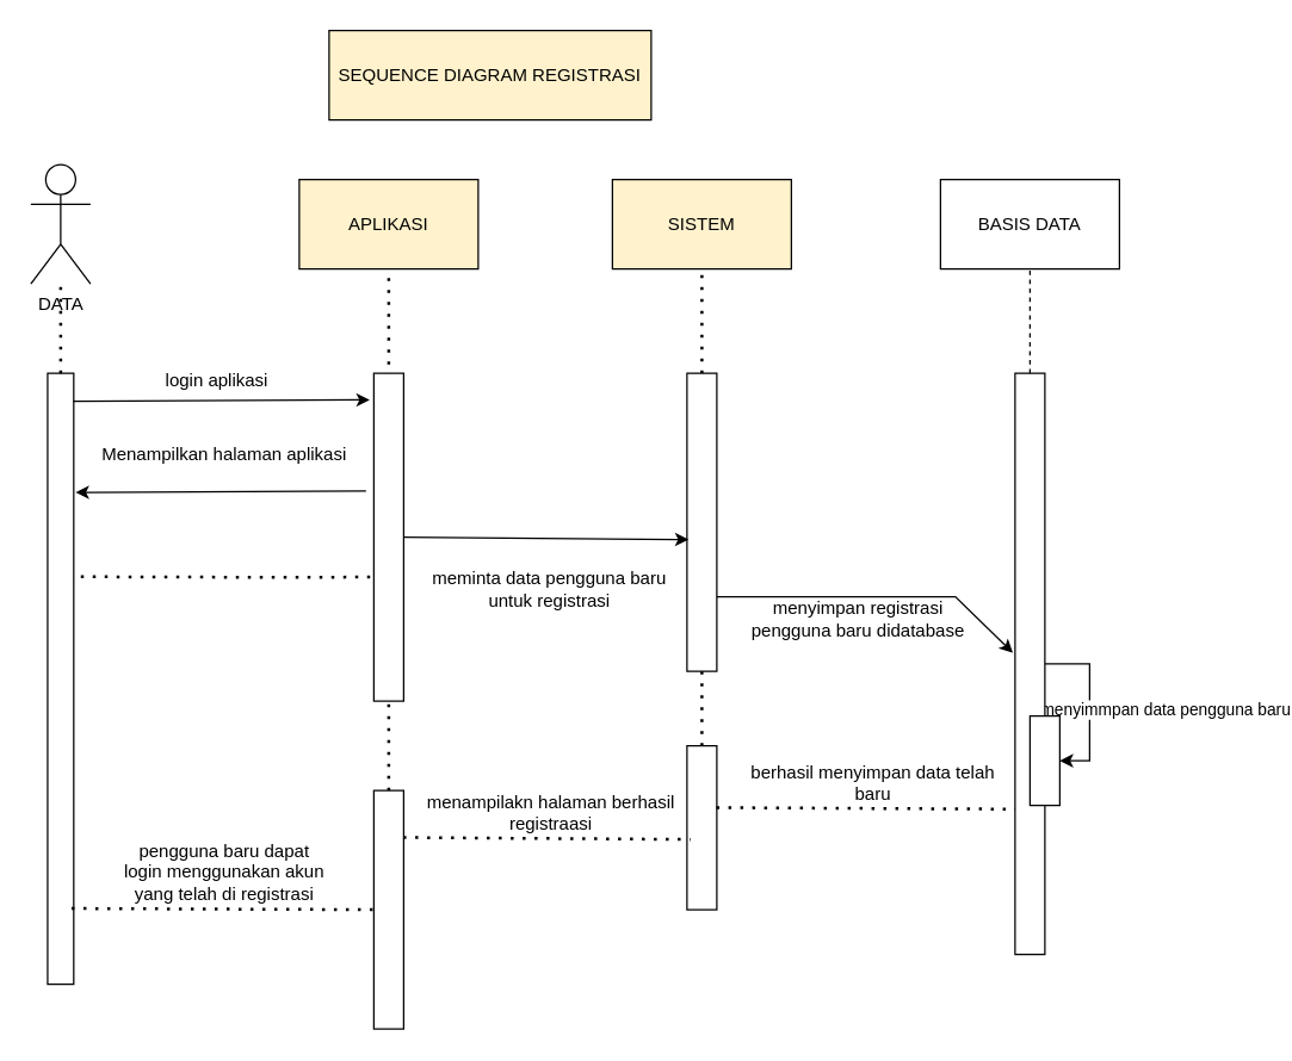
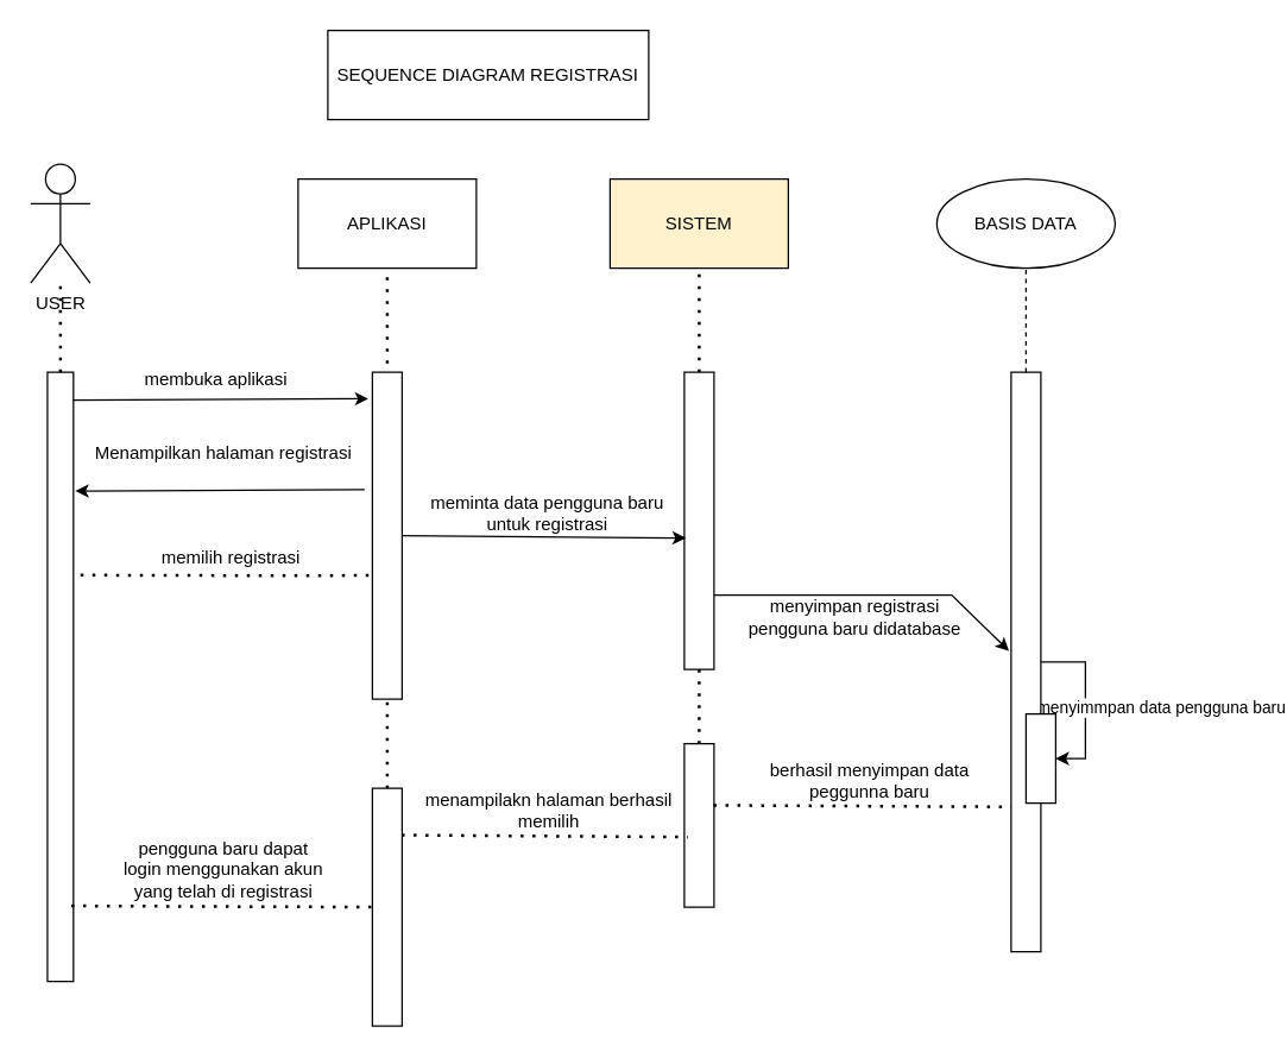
  <mxCell id="0" />
  <mxCell id="1" parent="0" />
- <mxCell id="2" value="DATA" style="shape=umlActor;verticalLabelPosition=bottom;verticalAlign=top;html=1;outlineConnect=0;" vertex="1" parent="1"><mxGeometry x="20" y="110" width="40" height="80" as="geometry" /></mxCell>
+ <mxCell id="2" value="USER" style="shape=umlActor;verticalLabelPosition=bottom;verticalAlign=top;html=1;outlineConnect=0;" vertex="1" parent="1"><mxGeometry x="20" y="110" width="40" height="80" as="geometry" /></mxCell>
  <mxCell id="3" value="" style="rounded=0;whiteSpace=wrap;html=1;" vertex="1" parent="1"><mxGeometry x="31.25" y="250" width="17.5" height="410" as="geometry" /></mxCell>
- <mxCell id="4" value="SEQUENCE DIAGRAM REGISTRASI" style="rounded=0;whiteSpace=wrap;html=1;fillColor=#fff2cc;" vertex="1" parent="1"><mxGeometry x="220" y="20" width="216" height="60" as="geometry" /></mxCell>
+ <mxCell id="4" value="SEQUENCE DIAGRAM REGISTRASI" style="rounded=0;whiteSpace=wrap;html=1;" vertex="1" parent="1"><mxGeometry x="220" y="20" width="216" height="60" as="geometry" /></mxCell>
  <mxCell id="5" value="" style="endArrow=none;dashed=1;html=1;dashPattern=1 3;strokeWidth=2;rounded=0;exitX=0.5;exitY=0;exitDx=0;exitDy=0;" edge="1" parent="1" source="3" target="2"><mxGeometry width="50" height="50" relative="1" as="geometry"><mxPoint x="370" y="340" as="sourcePoint" /><mxPoint x="420" y="290" as="targetPoint" /></mxGeometry></mxCell>
  <mxCell id="6" value="SISTEM" style="rounded=0;whiteSpace=wrap;html=1;fillColor=#fff2cc;" vertex="1" parent="1"><mxGeometry x="410" y="120" width="120" height="60" as="geometry" /></mxCell>
- <mxCell id="7" value="BASIS DATA" style="rounded=0;whiteSpace=wrap;html=1;" vertex="1" parent="1"><mxGeometry x="630" y="120" width="120" height="60" as="geometry" /></mxCell>
+ <mxCell id="7" value="BASIS DATA" style="ellipse;whiteSpace=wrap;html=1;" vertex="1" parent="1"><mxGeometry x="630" y="120" width="120" height="60" as="geometry" /></mxCell>
  <mxCell id="8" value="" style="endArrow=classic;html=1;rounded=0;exitX=0.984;exitY=0.046;exitDx=0;exitDy=0;exitPerimeter=0;entryX=-0.137;entryY=0.081;entryDx=0;entryDy=0;entryPerimeter=0;" edge="1" parent="1" source="3" target="17"><mxGeometry width="50" height="50" relative="1" as="geometry"><mxPoint x="370" y="340" as="sourcePoint" /><mxPoint x="250" y="274" as="targetPoint" /></mxGeometry></mxCell>
- <mxCell id="9" value="login aplikasi" style="text;html=1;align=center;verticalAlign=middle;whiteSpace=wrap;rounded=0;" vertex="1" parent="1"><mxGeometry x="70" y="250" width="150" height="10" as="geometry" /></mxCell>
+ <mxCell id="9" value="membuka aplikasi" style="text;html=1;align=center;verticalAlign=middle;whiteSpace=wrap;rounded=0;" vertex="1" parent="1"><mxGeometry x="70" y="250" width="150" height="10" as="geometry" /></mxCell>
  <mxCell id="10" value="" style="endArrow=none;dashed=1;html=1;dashPattern=1 3;strokeWidth=2;rounded=0;entryX=0.5;entryY=1;entryDx=0;entryDy=0;exitX=0.5;exitY=0;exitDx=0;exitDy=0;" edge="1" parent="1" source="21" target="6"><mxGeometry width="50" height="50" relative="1" as="geometry"><mxPoint x="280" y="270" as="sourcePoint" /><mxPoint x="420" y="290" as="targetPoint" /></mxGeometry></mxCell>
  <mxCell id="11" style="edgeStyle=orthogonalEdgeStyle;rounded=0;orthogonalLoop=1;jettySize=auto;html=1;exitX=1;exitY=0.5;exitDx=0;exitDy=0;entryX=1;entryY=0.5;entryDx=0;entryDy=0;" edge="1" parent="1" source="13" target="26"><mxGeometry relative="1" as="geometry" /></mxCell>
  <mxCell id="12" value="menyimmpan data pengguna baru" style="edgeLabel;html=1;align=center;verticalAlign=middle;resizable=0;points=[];" vertex="1" connectable="0" parent="11"><mxGeometry x="-0.026" y="3" relative="1" as="geometry"><mxPoint x="47" y="4" as="offset" /></mxGeometry></mxCell>
  <mxCell id="13" value="" style="rounded=0;whiteSpace=wrap;html=1;" vertex="1" parent="1"><mxGeometry x="680" y="250" width="20" height="390" as="geometry" /></mxCell>
  <mxCell id="14" value="" style="endArrow=none;dashed=1;html=1;rounded=0;entryX=0.5;entryY=1;entryDx=0;entryDy=0;exitX=0.5;exitY=0;exitDx=0;exitDy=0;" edge="1" parent="1" source="13" target="7"><mxGeometry width="50" height="50" relative="1" as="geometry"><mxPoint x="454" y="300" as="sourcePoint" /><mxPoint x="420" y="390" as="targetPoint" /></mxGeometry></mxCell>
- <mxCell id="15" value="APLIKASI" style="rounded=0;whiteSpace=wrap;html=1;fillColor=#fff2cc;" vertex="1" parent="1"><mxGeometry x="200" y="120" width="120" height="60" as="geometry" /></mxCell>
+ <mxCell id="15" value="APLIKASI" style="rounded=0;whiteSpace=wrap;html=1;" vertex="1" parent="1"><mxGeometry x="200" y="120" width="120" height="60" as="geometry" /></mxCell>
  <mxCell id="16" value="" style="endArrow=none;dashed=1;html=1;dashPattern=1 3;strokeWidth=2;rounded=0;entryX=0.5;entryY=1;entryDx=0;entryDy=0;" edge="1" parent="1" target="15"><mxGeometry width="50" height="50" relative="1" as="geometry"><mxPoint x="260" y="260" as="sourcePoint" /><mxPoint x="420" y="320" as="targetPoint" /></mxGeometry></mxCell>
  <mxCell id="17" value="" style="rounded=0;whiteSpace=wrap;html=1;" vertex="1" parent="1"><mxGeometry x="250" y="250" width="20" height="220" as="geometry" /></mxCell>
  <mxCell id="18" value="" style="endArrow=none;dashed=1;html=1;dashPattern=1 3;strokeWidth=2;rounded=0;entryX=-0.075;entryY=0.621;entryDx=0;entryDy=0;exitX=1.272;exitY=0.333;exitDx=0;exitDy=0;exitPerimeter=0;entryPerimeter=0;" edge="1" parent="1" source="3" target="17"><mxGeometry width="50" height="50" relative="1" as="geometry"><mxPoint x="50" y="345" as="sourcePoint" /><mxPoint x="420" y="320" as="targetPoint" /><Array as="points"><mxPoint x="210" y="387" /></Array></mxGeometry></mxCell>
- <mxCell id="20" value="Menampilkan halaman aplikasi" style="text;html=1;align=center;verticalAlign=middle;whiteSpace=wrap;rounded=0;" vertex="1" parent="1"><mxGeometry x="60" y="290" width="180" height="30" as="geometry" /></mxCell>
+ <mxCell id="19" value="memilih registrasi" style="text;html=1;align=center;verticalAlign=middle;whiteSpace=wrap;rounded=0;" vertex="1" parent="1"><mxGeometry x="100" y="360" width="110" height="30" as="geometry" /></mxCell>
+ <mxCell id="20" value="Menampilkan halaman registrasi" style="text;html=1;align=center;verticalAlign=middle;whiteSpace=wrap;rounded=0;" vertex="1" parent="1"><mxGeometry x="60" y="290" width="180" height="30" as="geometry" /></mxCell>
  <mxCell id="21" value="" style="rounded=0;whiteSpace=wrap;html=1;" vertex="1" parent="1"><mxGeometry x="460" y="250" width="20" height="200" as="geometry" /></mxCell>
  <mxCell id="22" value="" style="endArrow=classic;html=1;rounded=0;exitX=1;exitY=0.5;exitDx=0;exitDy=0;entryX=0.05;entryY=0.558;entryDx=0;entryDy=0;entryPerimeter=0;" edge="1" parent="1" source="17" target="21"><mxGeometry width="50" height="50" relative="1" as="geometry"><mxPoint x="370" y="370" as="sourcePoint" /><mxPoint x="460" y="420" as="targetPoint" /></mxGeometry></mxCell>
- <mxCell id="23" value="meminta data pengguna baru untuk registrasi" style="text;html=1;align=center;verticalAlign=middle;whiteSpace=wrap;rounded=0;" vertex="1" parent="1"><mxGeometry x="283" y="380" width="170" height="30" as="geometry" /></mxCell>
+ <mxCell id="23" value="meminta data pengguna baru untuk registrasi" style="text;html=1;align=center;verticalAlign=middle;whiteSpace=wrap;rounded=0;" vertex="1" parent="1"><mxGeometry x="283" y="330" width="170" height="30" as="geometry" /></mxCell>
  <mxCell id="24" value="" style="endArrow=classic;html=1;rounded=0;entryX=-0.075;entryY=0.481;entryDx=0;entryDy=0;entryPerimeter=0;exitX=1;exitY=0.75;exitDx=0;exitDy=0;" edge="1" parent="1" source="21" target="13"><mxGeometry width="50" height="50" relative="1" as="geometry"><mxPoint x="490" y="440" as="sourcePoint" /><mxPoint x="420" y="380" as="targetPoint" /><Array as="points"><mxPoint x="640" y="400" /></Array></mxGeometry></mxCell>
  <mxCell id="25" value="menyimpan registrasi pengguna baru didatabase" style="text;html=1;align=center;verticalAlign=middle;whiteSpace=wrap;rounded=0;" vertex="1" parent="1"><mxGeometry x="490" y="400" width="170" height="30" as="geometry" /></mxCell>
  <mxCell id="26" value="" style="rounded=0;whiteSpace=wrap;html=1;" vertex="1" parent="1"><mxGeometry x="690" y="480" width="20" height="60" as="geometry" /></mxCell>
  <mxCell id="27" value="" style="endArrow=none;dashed=1;html=1;dashPattern=1 3;strokeWidth=2;rounded=0;entryX=0.5;entryY=1;entryDx=0;entryDy=0;" edge="1" parent="1" target="21"><mxGeometry width="50" height="50" relative="1" as="geometry"><mxPoint x="470" y="500" as="sourcePoint" /><mxPoint x="420" y="360" as="targetPoint" /></mxGeometry></mxCell>
  <mxCell id="28" value="" style="rounded=0;whiteSpace=wrap;html=1;" vertex="1" parent="1"><mxGeometry x="460" y="500" width="20" height="110" as="geometry" /></mxCell>
  <mxCell id="29" value="" style="endArrow=none;dashed=1;html=1;dashPattern=1 3;strokeWidth=2;rounded=0;entryX=0;entryY=0.75;entryDx=0;entryDy=0;exitX=0.988;exitY=0.377;exitDx=0;exitDy=0;exitPerimeter=0;" edge="1" parent="1" source="28" target="13"><mxGeometry width="50" height="50" relative="1" as="geometry"><mxPoint x="370" y="490" as="sourcePoint" /><mxPoint x="420" y="440" as="targetPoint" /></mxGeometry></mxCell>
- <mxCell id="30" value="berhasil menyimpan data telah baru" style="text;html=1;align=center;verticalAlign=middle;whiteSpace=wrap;rounded=0;" vertex="1" parent="1"><mxGeometry x="500" y="510" width="170" height="30" as="geometry" /></mxCell>
+ <mxCell id="30" value="berhasil menyimpan data peggunna baru" style="text;html=1;align=center;verticalAlign=middle;whiteSpace=wrap;rounded=0;" vertex="1" parent="1"><mxGeometry x="500" y="510" width="170" height="30" as="geometry" /></mxCell>
  <mxCell id="31" value="" style="endArrow=none;dashed=1;html=1;dashPattern=1 3;strokeWidth=2;rounded=0;entryX=0.5;entryY=1;entryDx=0;entryDy=0;" edge="1" parent="1" target="17"><mxGeometry width="50" height="50" relative="1" as="geometry"><mxPoint x="260" y="530" as="sourcePoint" /><mxPoint x="420" y="440" as="targetPoint" /></mxGeometry></mxCell>
  <mxCell id="32" value="" style="endArrow=none;dashed=1;html=1;dashPattern=1 3;strokeWidth=2;rounded=0;entryX=0.113;entryY=0.571;entryDx=0;entryDy=0;entryPerimeter=0;exitX=0.988;exitY=0.197;exitDx=0;exitDy=0;exitPerimeter=0;" edge="1" parent="1" source="33" target="28"><mxGeometry width="50" height="50" relative="1" as="geometry"><mxPoint x="280" y="560" as="sourcePoint" /><mxPoint x="420" y="440" as="targetPoint" /></mxGeometry></mxCell>
  <mxCell id="33" value="" style="rounded=0;whiteSpace=wrap;html=1;" vertex="1" parent="1"><mxGeometry x="250" y="530" width="20" height="160" as="geometry" /></mxCell>
- <mxCell id="34" value="menampilakn halaman berhasil registraasi" style="text;html=1;align=center;verticalAlign=middle;whiteSpace=wrap;rounded=0;" vertex="1" parent="1"><mxGeometry x="283" y="530" width="172" height="30" as="geometry" /></mxCell>
+ <mxCell id="34" value="menampilakn halaman berhasil memilih" style="text;html=1;align=center;verticalAlign=middle;whiteSpace=wrap;rounded=0;" vertex="1" parent="1"><mxGeometry x="283" y="530" width="172" height="30" as="geometry" /></mxCell>
  <mxCell id="35" value="" style="endArrow=none;dashed=1;html=1;dashPattern=1 3;strokeWidth=2;rounded=0;exitX=0.915;exitY=0.876;exitDx=0;exitDy=0;exitPerimeter=0;" edge="1" parent="1" source="3" target="33"><mxGeometry width="50" height="50" relative="1" as="geometry"><mxPoint x="370" y="420" as="sourcePoint" /><mxPoint x="420" y="370" as="targetPoint" /></mxGeometry></mxCell>
  <mxCell id="36" value="pengguna baru dapat login menggunakan akun yang telah di registrasi" style="text;html=1;align=center;verticalAlign=middle;whiteSpace=wrap;rounded=0;" vertex="1" parent="1"><mxGeometry x="80" y="570" width="140" height="30" as="geometry" /></mxCell>
  <mxCell id="37" value="" style="endArrow=classic;html=1;rounded=0;exitX=-0.262;exitY=0.359;exitDx=0;exitDy=0;exitPerimeter=0;entryX=1.071;entryY=0.195;entryDx=0;entryDy=0;entryPerimeter=0;" edge="1" parent="1" source="17" target="3"><mxGeometry width="50" height="50" relative="1" as="geometry"><mxPoint x="370" y="420" as="sourcePoint" /><mxPoint x="80" y="350" as="targetPoint" /></mxGeometry></mxCell>
